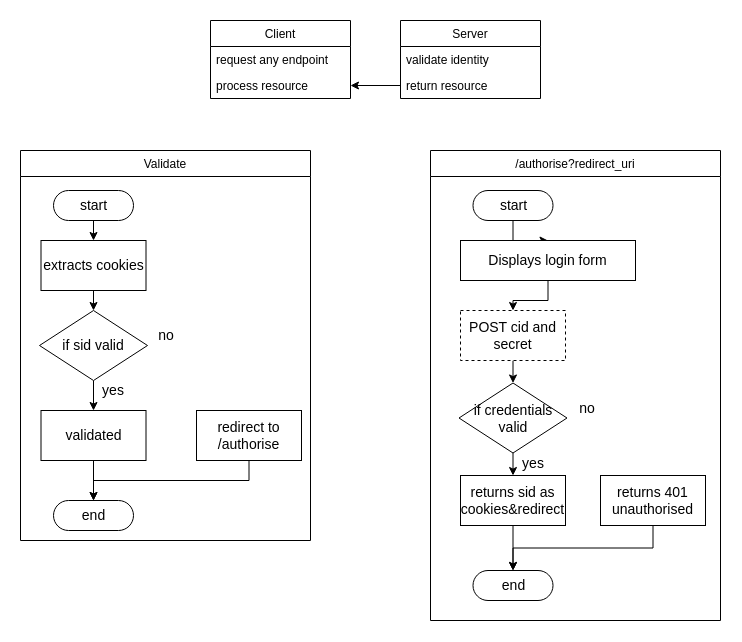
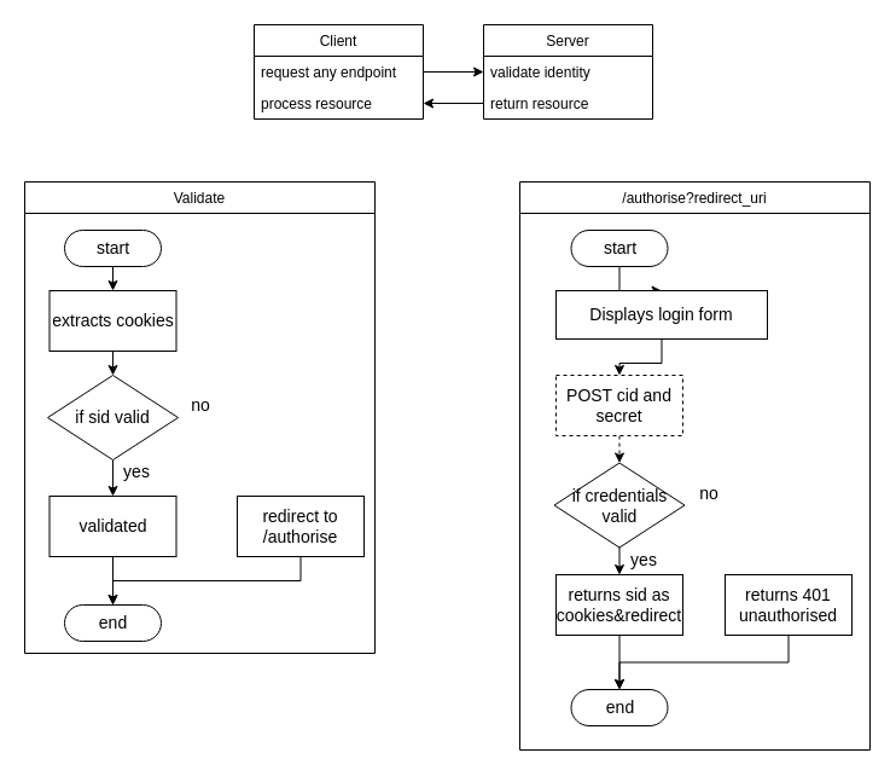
  <mxCell id="0" />
  <mxCell id="1" parent="0" />
  <mxCell id="2" value="Client" style="swimlane;fontStyle=0;childLayout=stackLayout;horizontal=1;startSize=26;fillColor=none;horizontalStack=0;resizeParent=1;resizeParentMax=0;resizeLast=0;collapsible=1;marginBottom=0;" vertex="1" parent="1"><mxGeometry x="210" y="20" width="140" height="78" as="geometry" /></mxCell>
  <mxCell id="3" value="request any endpoint" style="text;strokeColor=none;fillColor=none;align=left;verticalAlign=top;spacingLeft=4;spacingRight=4;overflow=hidden;rotatable=0;points=[[0,0.5],[1,0.5]];portConstraint=eastwest;" vertex="1" parent="2"><mxGeometry y="26" width="140" height="26" as="geometry" /></mxCell>
  <mxCell id="4" value="process resource" style="text;strokeColor=none;fillColor=none;align=left;verticalAlign=top;spacingLeft=4;spacingRight=4;overflow=hidden;rotatable=0;points=[[0,0.5],[1,0.5]];portConstraint=eastwest;" vertex="1" parent="2"><mxGeometry y="52" width="140" height="26" as="geometry" /></mxCell>
  <mxCell id="5" value="Server" style="swimlane;fontStyle=0;childLayout=stackLayout;horizontal=1;startSize=26;fillColor=none;horizontalStack=0;resizeParent=1;resizeParentMax=0;resizeLast=0;collapsible=1;marginBottom=0;" vertex="1" parent="1"><mxGeometry x="400" y="20" width="140" height="78" as="geometry" /></mxCell>
  <mxCell id="6" value="validate identity" style="text;strokeColor=none;fillColor=none;align=left;verticalAlign=top;spacingLeft=4;spacingRight=4;overflow=hidden;rotatable=0;points=[[0,0.5],[1,0.5]];portConstraint=eastwest;" vertex="1" parent="5"><mxGeometry y="26" width="140" height="26" as="geometry" /></mxCell>
  <mxCell id="7" value="return resource" style="text;strokeColor=none;fillColor=none;align=left;verticalAlign=top;spacingLeft=4;spacingRight=4;overflow=hidden;rotatable=0;points=[[0,0.5],[1,0.5]];portConstraint=eastwest;" vertex="1" parent="5"><mxGeometry y="52" width="140" height="26" as="geometry" /></mxCell>
+ <mxCell id="8" style="edgeStyle=orthogonalEdgeStyle;rounded=0;orthogonalLoop=1;jettySize=auto;html=1;exitX=1;exitY=0.5;exitDx=0;exitDy=0;entryX=0;entryY=0.5;entryDx=0;entryDy=0;" edge="1" parent="1" source="3" target="6"><mxGeometry relative="1" as="geometry" /></mxCell>
  <mxCell id="9" style="edgeStyle=orthogonalEdgeStyle;rounded=0;orthogonalLoop=1;jettySize=auto;html=1;exitX=0;exitY=0.5;exitDx=0;exitDy=0;entryX=1;entryY=0.5;entryDx=0;entryDy=0;" edge="1" parent="1" source="7" target="4"><mxGeometry relative="1" as="geometry" /></mxCell>
  <mxCell id="10" style="edgeStyle=orthogonalEdgeStyle;rounded=0;orthogonalLoop=1;jettySize=auto;html=1;exitX=0.5;exitY=0.5;exitDx=0;exitDy=15;exitPerimeter=0;entryX=0.5;entryY=0;entryDx=0;entryDy=0;fontSize=14;" edge="1" parent="1" source="11" target="13"><mxGeometry relative="1" as="geometry" /></mxCell>
  <mxCell id="11" value="start" style="html=1;dashed=0;whitespace=wrap;shape=mxgraph.dfd.start;fontSize=14;" vertex="1" parent="1"><mxGeometry x="53" y="190" width="80" height="30" as="geometry" /></mxCell>
  <mxCell id="12" style="edgeStyle=orthogonalEdgeStyle;rounded=0;orthogonalLoop=1;jettySize=auto;html=1;exitX=0.5;exitY=1;exitDx=0;exitDy=0;entryX=0.5;entryY=0;entryDx=0;entryDy=0;fontSize=14;" edge="1" parent="1" source="13" target="15"><mxGeometry relative="1" as="geometry" /></mxCell>
  <mxCell id="13" value="extracts cookies" style="html=1;dashed=0;whitespace=wrap;fontSize=14;" vertex="1" parent="1"><mxGeometry x="40.5" y="240" width="105" height="50" as="geometry" /></mxCell>
  <mxCell id="14" style="edgeStyle=orthogonalEdgeStyle;rounded=0;orthogonalLoop=1;jettySize=auto;html=1;exitX=0.5;exitY=1;exitDx=0;exitDy=0;entryX=0.5;entryY=0;entryDx=0;entryDy=0;fontSize=14;" edge="1" parent="1" source="15" target="19"><mxGeometry relative="1" as="geometry" /></mxCell>
  <mxCell id="15" value="if sid valid" style="rhombus;whiteSpace=wrap;html=1;fontSize=14;" vertex="1" parent="1"><mxGeometry x="39" y="310" width="108" height="70" as="geometry" /></mxCell>
  <mxCell id="16" value="no" style="text;html=1;strokeColor=none;fillColor=none;align=center;verticalAlign=middle;whiteSpace=wrap;rounded=0;fontSize=14;" vertex="1" parent="1"><mxGeometry x="145.5" y="325" width="40" height="20" as="geometry" /></mxCell>
  <mxCell id="17" value="yes" style="text;html=1;strokeColor=none;fillColor=none;align=center;verticalAlign=middle;whiteSpace=wrap;rounded=0;fontSize=14;" vertex="1" parent="1"><mxGeometry x="93" y="380" width="40" height="20" as="geometry" /></mxCell>
  <mxCell id="18" style="edgeStyle=orthogonalEdgeStyle;rounded=0;orthogonalLoop=1;jettySize=auto;html=1;exitX=0.5;exitY=1;exitDx=0;exitDy=0;entryX=0.5;entryY=0.5;entryDx=0;entryDy=-15;entryPerimeter=0;fontSize=14;" edge="1" parent="1" source="19" target="22"><mxGeometry relative="1" as="geometry" /></mxCell>
  <mxCell id="19" value="validated" style="html=1;dashed=0;whitespace=wrap;fontSize=14;" vertex="1" parent="1"><mxGeometry x="40.5" y="410" width="105" height="50" as="geometry" /></mxCell>
  <mxCell id="20" style="edgeStyle=orthogonalEdgeStyle;rounded=0;orthogonalLoop=1;jettySize=auto;html=1;exitX=0.5;exitY=1;exitDx=0;exitDy=0;fontSize=14;entryX=0.5;entryY=0.5;entryDx=0;entryDy=-15;entryPerimeter=0;" edge="1" parent="1" source="21" target="22"><mxGeometry relative="1" as="geometry"><mxPoint x="238" y="520" as="targetPoint" /></mxGeometry></mxCell>
  <mxCell id="21" value="redirect to /authorise" style="html=1;dashed=0;whitespace=wrap;fontSize=14;whiteSpace=wrap;" vertex="1" parent="1"><mxGeometry x="196" y="410" width="105" height="50" as="geometry" /></mxCell>
  <mxCell id="22" value="end" style="html=1;dashed=0;whitespace=wrap;shape=mxgraph.dfd.start;fontSize=14;" vertex="1" parent="1"><mxGeometry x="53" y="500" width="80" height="30" as="geometry" /></mxCell>
  <mxCell id="23" style="edgeStyle=orthogonalEdgeStyle;rounded=0;orthogonalLoop=1;jettySize=auto;html=1;exitX=0.5;exitY=0.5;exitDx=0;exitDy=15;exitPerimeter=0;entryX=0.5;entryY=0;entryDx=0;entryDy=0;fontSize=14;" edge="1" source="24" target="26" parent="1"><mxGeometry relative="1" as="geometry" /></mxCell>
  <mxCell id="24" value="start" style="html=1;dashed=0;whitespace=wrap;shape=mxgraph.dfd.start;fontSize=14;" vertex="1" parent="1"><mxGeometry x="472.5" y="190" width="80" height="30" as="geometry" /></mxCell>
  <mxCell id="25" style="edgeStyle=orthogonalEdgeStyle;rounded=0;orthogonalLoop=1;jettySize=auto;html=1;exitX=0.5;exitY=1;exitDx=0;exitDy=0;entryX=0.5;entryY=0;entryDx=0;entryDy=0;fontSize=14;" edge="1" source="26" target="28" parent="1"><mxGeometry relative="1" as="geometry"><mxPoint x="513" y="310" as="targetPoint" /></mxGeometry></mxCell>
  <mxCell id="26" value="Displays login form" style="html=1;dashed=0;whitespace=wrap;fontSize=14;whiteSpace=wrap;" vertex="1" parent="1"><mxGeometry x="460" y="240" width="175" height="40" as="geometry" /></mxCell>
- <mxCell id="27" style="edgeStyle=orthogonalEdgeStyle;rounded=0;orthogonalLoop=1;jettySize=auto;html=1;exitX=0.5;exitY=1;exitDx=0;exitDy=0;entryX=0.5;entryY=0;entryDx=0;entryDy=0;fontSize=14;" edge="1" parent="1" source="28" target="33"><mxGeometry relative="1" as="geometry" /></mxCell>
+ <mxCell id="27" style="edgeStyle=orthogonalEdgeStyle;rounded=0;orthogonalLoop=1;jettySize=auto;html=1;exitX=0.5;exitY=1;exitDx=0;exitDy=0;entryX=0.5;entryY=0;entryDx=0;entryDy=0;fontSize=14;dashed=1;" edge="1" parent="1" source="28" target="33"><mxGeometry relative="1" as="geometry" /></mxCell>
  <mxCell id="28" value="POST cid and secret" style="html=1;dashed=1;whitespace=wrap;fontSize=14;whiteSpace=wrap;" vertex="1" parent="1"><mxGeometry x="460" y="310" width="105" height="50" as="geometry" /></mxCell>
  <mxCell id="29" value="end" style="html=1;dashed=0;whitespace=wrap;shape=mxgraph.dfd.start;fontSize=14;" vertex="1" parent="1"><mxGeometry x="472.5" y="570" width="80" height="30" as="geometry" /></mxCell>
  <mxCell id="30" value="Validate" style="swimlane;fontStyle=0;childLayout=stackLayout;horizontal=1;startSize=26;fillColor=none;horizontalStack=0;resizeParent=1;resizeParentMax=0;resizeLast=0;collapsible=1;marginBottom=0;" vertex="1" parent="1"><mxGeometry x="20" y="150" width="290" height="390" as="geometry" /></mxCell>
  <mxCell id="31" value="/authorise?redirect_uri" style="swimlane;fontStyle=0;childLayout=stackLayout;horizontal=1;startSize=26;fillColor=none;horizontalStack=0;resizeParent=1;resizeParentMax=0;resizeLast=0;collapsible=1;marginBottom=0;" vertex="1" parent="1"><mxGeometry x="430" y="150" width="290" height="470" as="geometry" /></mxCell>
  <mxCell id="32" style="edgeStyle=orthogonalEdgeStyle;rounded=0;orthogonalLoop=1;jettySize=auto;html=1;exitX=0.5;exitY=1;exitDx=0;exitDy=0;entryX=0.5;entryY=0;entryDx=0;entryDy=0;fontSize=14;" edge="1" parent="1" source="33" target="37"><mxGeometry relative="1" as="geometry" /></mxCell>
  <mxCell id="33" value="if credentials valid" style="rhombus;whiteSpace=wrap;html=1;fontSize=14;" vertex="1" parent="1"><mxGeometry x="458.5" y="382.5" width="108" height="70" as="geometry" /></mxCell>
  <mxCell id="34" value="no" style="text;html=1;strokeColor=none;fillColor=none;align=center;verticalAlign=middle;whiteSpace=wrap;rounded=0;fontSize=14;" vertex="1" parent="1"><mxGeometry x="566.5" y="397.5" width="40" height="20" as="geometry" /></mxCell>
  <mxCell id="35" value="yes" style="text;html=1;strokeColor=none;fillColor=none;align=center;verticalAlign=middle;whiteSpace=wrap;rounded=0;fontSize=14;" vertex="1" parent="1"><mxGeometry x="512.5" y="452.5" width="40" height="20" as="geometry" /></mxCell>
  <mxCell id="36" style="edgeStyle=orthogonalEdgeStyle;rounded=0;orthogonalLoop=1;jettySize=auto;html=1;exitX=0.5;exitY=1;exitDx=0;exitDy=0;entryX=0.5;entryY=0.5;entryDx=0;entryDy=-15;entryPerimeter=0;fontSize=14;" edge="1" parent="1" source="37" target="29"><mxGeometry relative="1" as="geometry" /></mxCell>
  <mxCell id="37" value="returns sid as cookies&amp;amp;redirect" style="html=1;dashed=0;whitespace=wrap;fontSize=14;whiteSpace=wrap;" vertex="1" parent="1"><mxGeometry x="460" y="475" width="105" height="50" as="geometry" /></mxCell>
  <mxCell id="38" style="edgeStyle=orthogonalEdgeStyle;rounded=0;orthogonalLoop=1;jettySize=auto;html=1;exitX=0.5;exitY=1;exitDx=0;exitDy=0;entryX=0.5;entryY=0.5;entryDx=0;entryDy=-15;entryPerimeter=0;fontSize=14;" edge="1" parent="1" source="39" target="29"><mxGeometry relative="1" as="geometry" /></mxCell>
  <mxCell id="39" value="returns 401 unauthorised" style="html=1;dashed=0;whitespace=wrap;fontSize=14;whiteSpace=wrap;" vertex="1" parent="1"><mxGeometry x="600" y="475" width="105" height="50" as="geometry" /></mxCell>
